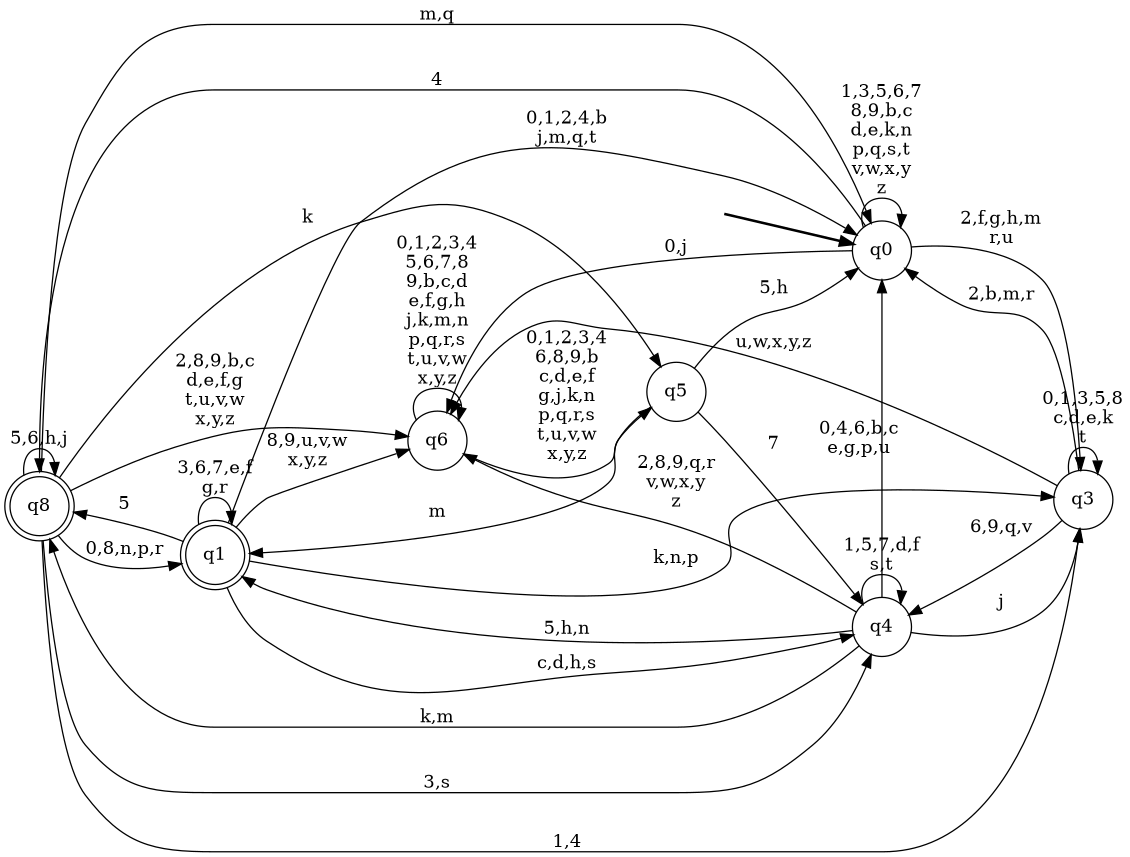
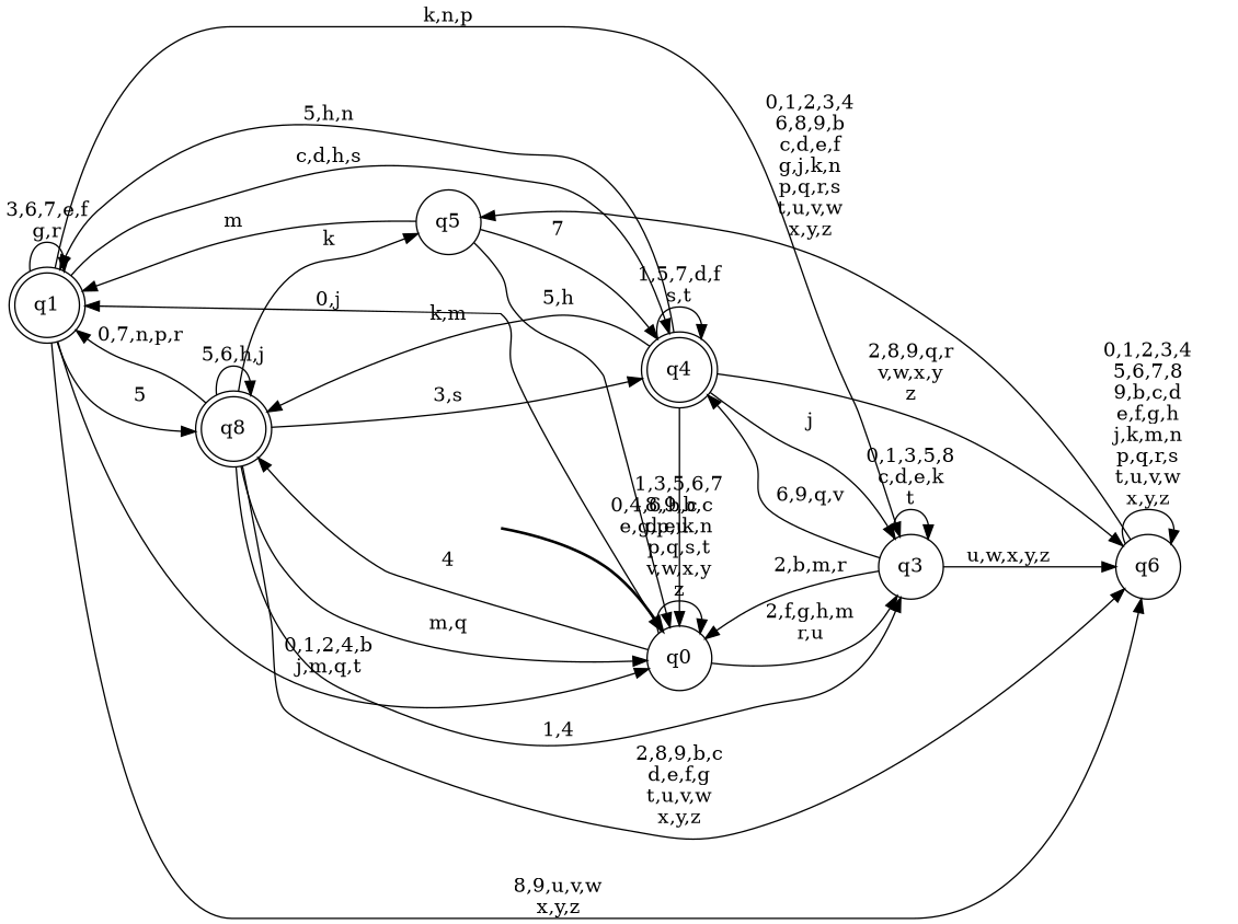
  digraph {
    rankdir=LR
    node [shape=circle style="rounded,filled" color=black fillcolor=white]
    __start0 [height=0 shape=none style=invis width=0 color="" fillcolor=""]
    n2 [label=q0 style=filled]
    n3 [label=q1 shape=doublecircle]
    n4 [label=q8 shape=doublecircle]
    n5 [label=q3]
-   n6 [label=q4]
+   n6 [label=q4 shape=doublecircle]
    n7 [label=q6 style=filled]
    n8 [label=q5 style=filled]
    subgraph cluster_1 {
      nodesep=0.15
      ranksep=0.15
      style=invis
      __start0
      n2
    }
    __start0 -> n2 [penwidth=2]
    n2 -> n2 [label="1,3,5,6,7\n8,9,b,c\nd,e,k,n\np,q,s,t\nv,w,x,y\nz"]
-   n2 -> n7 [label="0,j"]
+   n2 -> n3 [label="0,j"]
    n2 -> n4 [label=4]
    n2 -> n5 [label="2,f,g,h,m\nr,u"]
    n3 -> n2 [label="0,1,2,4,b\nj,m,q,t"]
    n3 -> n3 [label="3,6,7,e,f\ng,r"]
    n3 -> n4 [label=5]
    n3 -> n5 [label="k,n,p"]
    n3 -> n6 [label="c,d,h,s"]
    n3 -> n7 [label="8,9,u,v,w\nx,y,z"]
    n4 -> n2 [label="m,q"]
-   n4 -> n3 [label="0,8,n,p,r"]
+   n4 -> n3 [label="0,7,n,p,r"]
    n4 -> n4 [label="5,6,h,j"]
    n4 -> n5 [label="1,4"]
    n4 -> n6 [label="3,s"]
    n4 -> n7 [label="2,8,9,b,c\nd,e,f,g\nt,u,v,w\nx,y,z"]
    n4 -> n8 [label=k]
    n5 -> n2 [label="2,b,m,r"]
    n5 -> n5 [label="0,1,3,5,8\nc,d,e,k\nt"]
    n5 -> n6 [label="6,9,q,v"]
    n5 -> n7 [label="u,w,x,y,z"]
    n6 -> n2 [label="0,4,6,b,c\ne,g,p,u"]
    n6 -> n3 [label="5,h,n"]
    n6 -> n4 [label="k,m"]
    n6 -> n5 [label=j]
    n6 -> n6 [label="1,5,7,d,f\ns,t"]
    n6 -> n7 [label="2,8,9,q,r\nv,w,x,y\nz"]
    n7 -> n7 [label="0,1,2,3,4\n5,6,7,8\n9,b,c,d\ne,f,g,h\nj,k,m,n\np,q,r,s\nt,u,v,w\nx,y,z"]
    n7 -> n8 [label="0,1,2,3,4\n6,8,9,b\nc,d,e,f\ng,j,k,n\np,q,r,s\nt,u,v,w\nx,y,z"]
    n8 -> n2 [label="5,h"]
    n8 -> n3 [label=m]
    n8 -> n6 [label=7]
  }
